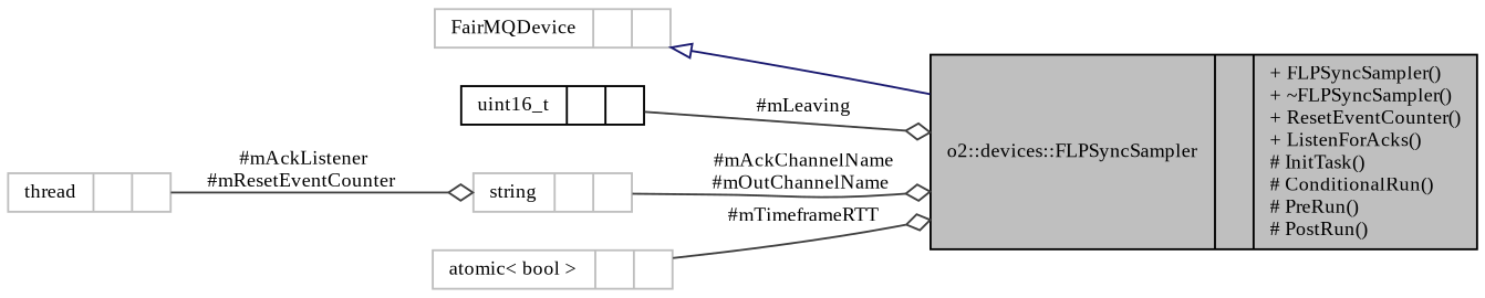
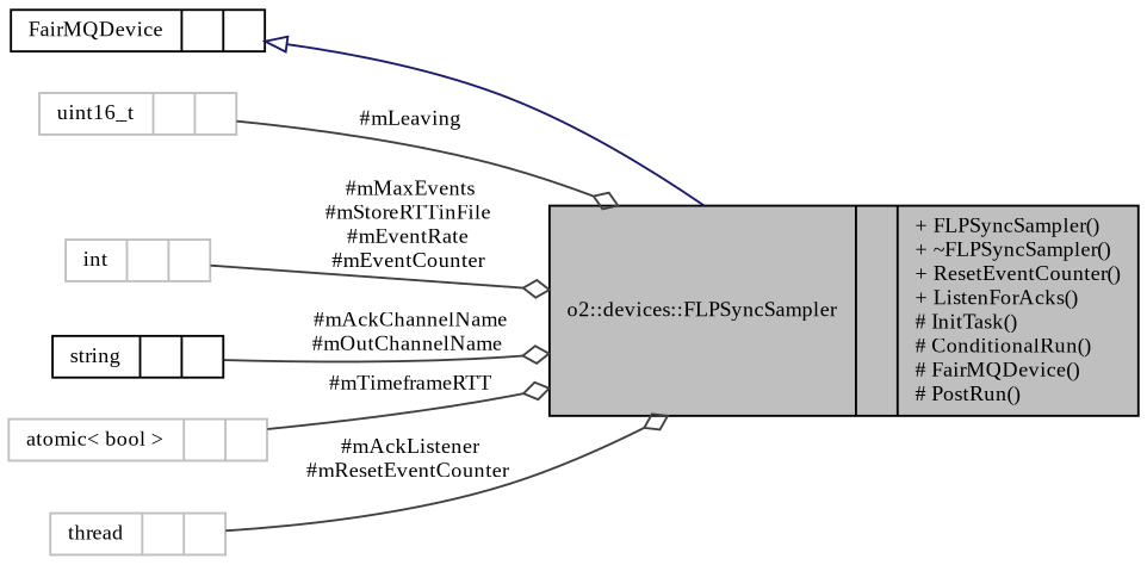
  digraph {
    fontname="Liberation Serif"
    rankdir=LR
    node [color=grey75 fontname="Liberation Serif" fontsize=10 shape=record]
    edge [color=grey25 fontname="Liberation Serif" fontsize=10 labelfontname=Helvetica labelfontsize=10 style=solid arrowhead=odiamond]
-   n1 [color=black fillcolor=grey75 fontcolor=black height=0.2 label="{o2::devices::FLPSyncSampler\n||+ FLPSyncSampler()\l+ ~FLPSyncSampler()\l+ ResetEventCounter()\l+ ListenForAcks()\l# InitTask()\l# ConditionalRun()\l# PreRun()\l# PostRun()\l}" style=filled width=0.4]
-   n2 [height=0.2 label="{FairMQDevice\n||}" width=0.4]
-   n3 [color=black height=0.2 label="{uint16_t\n||}" width=0.4]
-   n5 [height=0.2 label="{string\n||}" width=0.4]
+   n1 [color=black fillcolor=grey75 fontcolor=black height=0.2 label="{o2::devices::FLPSyncSampler\n||+ FLPSyncSampler()\l+ ~FLPSyncSampler()\l+ ResetEventCounter()\l+ ListenForAcks()\l# InitTask()\l# ConditionalRun()\l# FairMQDevice()\l# PostRun()\l}" style=filled width=0.4]
+   n2 [color=black height=0.2 label="{FairMQDevice\n||}" width=0.4]
+   n3 [height=0.2 label="{uint16_t\n||}" width=0.4]
+   n4 [height=0.2 label="{int\n||}" width=0.4]
+   n5 [color=black height=0.2 label="{string\n||}" width=0.4]
    n6 [height=0.2 label="{atomic\< bool \>\n||}" width=0.4]
    n7 [height=0.2 label="{thread\n||}" width=0.4]
    n2 -> n1 [arrowtail=onormal color=midnightblue dir=back arrowhead=""]
    n3 -> n1 [label=" #mLeaving"]
+   n4 -> n1 [label=" #mMaxEvents\n#mStoreRTTinFile\n#mEventRate\n#mEventCounter"]
    n5 -> n1 [label=" #mAckChannelName\n#mOutChannelName"]
    n6 -> n1 [label=" #mTimeframeRTT"]
-   n7 -> n5 [label=" #mAckListener\n#mResetEventCounter"]
+   n7 -> n1 [label=" #mAckListener\n#mResetEventCounter"]
  }
